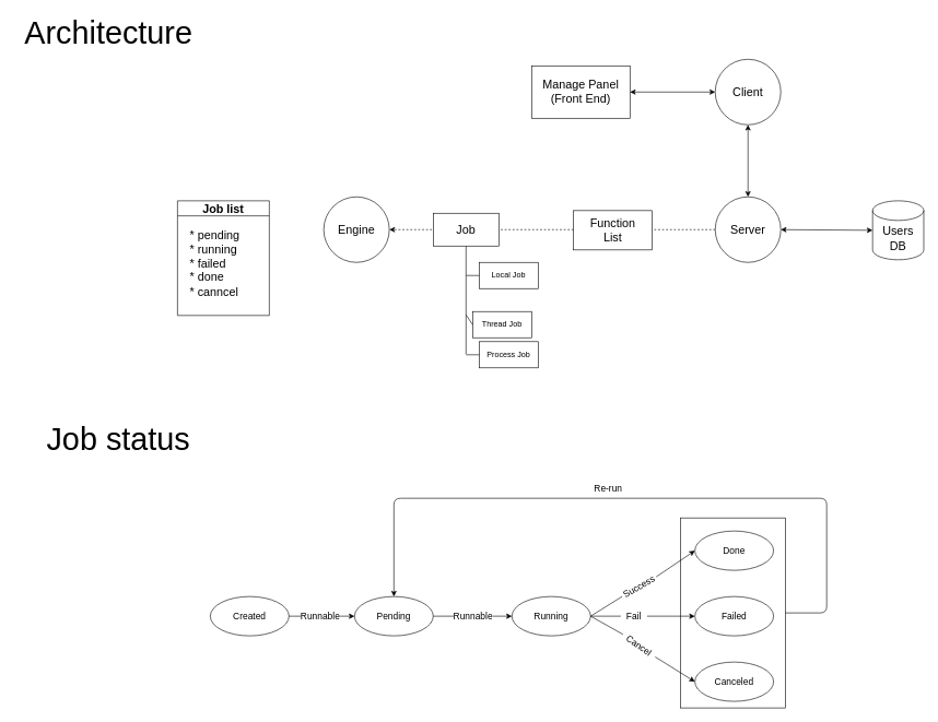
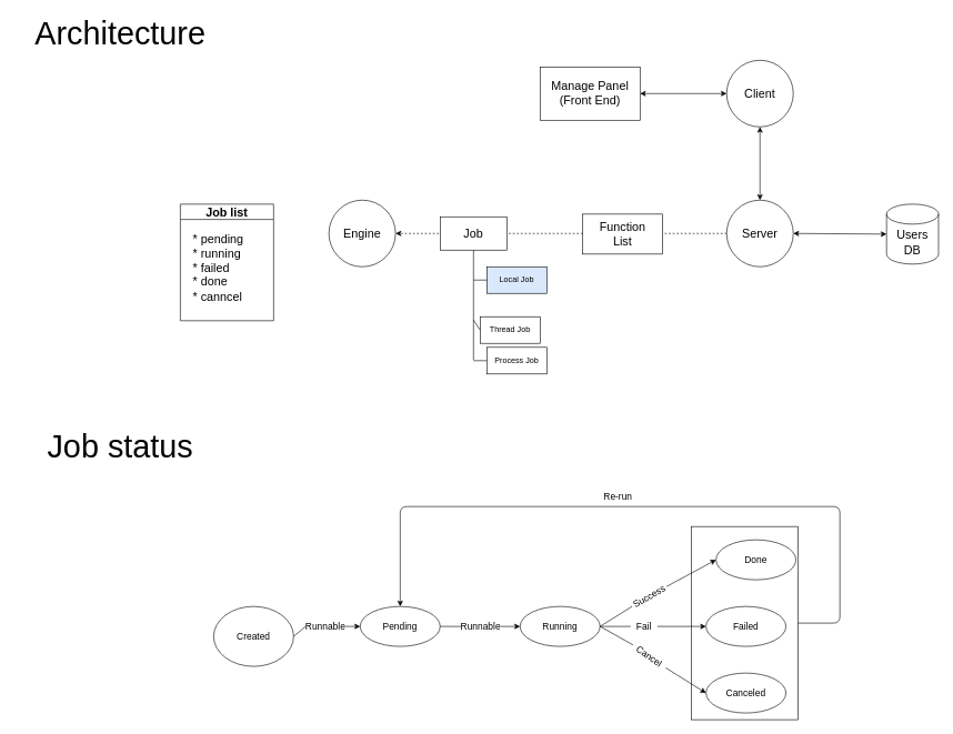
  <mxCell id="0" />
  <mxCell id="1" parent="0" />
  <mxCell id="2" value="&lt;font style=&quot;font-size: 18px&quot;&gt;Engine&lt;/font&gt;" style="ellipse;whiteSpace=wrap;html=1;aspect=fixed;" parent="1" vertex="1"><mxGeometry x="493" y="300" width="100" height="100" as="geometry" /></mxCell>
  <mxCell id="3" value="Job list" style="swimlane;fontSize=18;" parent="1" vertex="1"><mxGeometry x="270" y="306" width="140" height="175" as="geometry"><mxRectangle x="230" y="516" width="100" height="30" as="alternateBounds" /></mxGeometry></mxCell>
  <mxCell id="4" value="* pending&lt;br&gt;* running&lt;br&gt;* failed&lt;br&gt;* done&lt;br&gt;* canncel" style="text;html=1;align=left;verticalAlign=middle;resizable=0;points=[];autosize=1;strokeColor=none;fillColor=none;fontSize=18;" parent="3" vertex="1"><mxGeometry x="17" y="36" width="90" height="120" as="geometry" /></mxCell>
  <mxCell id="5" style="edgeStyle=none;html=1;exitX=0;exitY=0.5;exitDx=0;exitDy=0;entryX=1;entryY=0.5;entryDx=0;entryDy=0;fontSize=18;dashed=1;" parent="1" source="6" target="2" edge="1"><mxGeometry relative="1" as="geometry" /></mxCell>
  <mxCell id="6" value="Server" style="ellipse;whiteSpace=wrap;html=1;aspect=fixed;fontSize=18;" parent="1" vertex="1"><mxGeometry x="1090" y="300" width="100" height="100" as="geometry" /></mxCell>
  <mxCell id="7" value="" style="group" parent="1" vertex="1" connectable="0"><mxGeometry x="660" y="325" width="160" height="220" as="geometry" /></mxCell>
  <mxCell id="8" value="Thread Job" style="rounded=0;whiteSpace=wrap;html=1;" parent="7" vertex="1"><mxGeometry x="60" y="150" width="90" height="40" as="geometry" /></mxCell>
- <mxCell id="9" value="Local Job" style="rounded=0;whiteSpace=wrap;html=1;" parent="7" vertex="1"><mxGeometry x="70" y="75" width="90" height="40" as="geometry" /></mxCell>
+ <mxCell id="9" value="Local Job" style="rounded=0;whiteSpace=wrap;html=1;fillColor=#dae8fc;" parent="7" vertex="1"><mxGeometry x="70" y="75" width="90" height="40" as="geometry" /></mxCell>
  <mxCell id="10" value="Process&amp;nbsp;Job" style="rounded=0;whiteSpace=wrap;html=1;" parent="7" vertex="1"><mxGeometry x="70" y="196" width="90" height="40" as="geometry" /></mxCell>
  <mxCell id="11" value="" style="endArrow=none;html=1;entryX=0.5;entryY=1;entryDx=0;entryDy=0;" parent="7" target="15" edge="1"><mxGeometry width="50" height="50" relative="1" as="geometry"><mxPoint x="50" y="215" as="sourcePoint" /><mxPoint x="-80" y="30" as="targetPoint" /></mxGeometry></mxCell>
  <mxCell id="12" value="" style="endArrow=none;html=1;entryX=0;entryY=0.5;entryDx=0;entryDy=0;" parent="7" target="9" edge="1"><mxGeometry width="50" height="50" relative="1" as="geometry"><mxPoint x="50" y="95" as="sourcePoint" /><mxPoint x="-80" y="30" as="targetPoint" /></mxGeometry></mxCell>
  <mxCell id="13" value="" style="endArrow=none;html=1;entryX=0;entryY=0.5;entryDx=0;entryDy=0;" parent="7" target="8" edge="1"><mxGeometry width="50" height="50" relative="1" as="geometry"><mxPoint x="50" y="155" as="sourcePoint" /><mxPoint x="80" y="90" as="targetPoint" /></mxGeometry></mxCell>
  <mxCell id="14" value="" style="endArrow=none;html=1;entryX=0;entryY=0.5;entryDx=0;entryDy=0;" parent="7" target="10" edge="1"><mxGeometry width="50" height="50" relative="1" as="geometry"><mxPoint x="50" y="216" as="sourcePoint" /><mxPoint x="90" y="100" as="targetPoint" /></mxGeometry></mxCell>
  <mxCell id="15" value="&lt;font style=&quot;font-size: 18px&quot;&gt;Job&lt;/font&gt;" style="rounded=0;whiteSpace=wrap;html=1;" parent="7" vertex="1"><mxGeometry width="100" height="50" as="geometry" /></mxCell>
  <mxCell id="16" value="Client" style="ellipse;whiteSpace=wrap;html=1;aspect=fixed;fontSize=18;" parent="1" vertex="1"><mxGeometry x="1090" y="90" width="100" height="100" as="geometry" /></mxCell>
  <mxCell id="17" value="" style="endArrow=classic;startArrow=classic;html=1;fontSize=18;entryX=0.5;entryY=1;entryDx=0;entryDy=0;" parent="1" source="6" target="16" edge="1"><mxGeometry width="50" height="50" relative="1" as="geometry"><mxPoint x="1117" y="560" as="sourcePoint" /><mxPoint x="1167" y="510" as="targetPoint" /></mxGeometry></mxCell>
  <mxCell id="18" value="Manage Panel&lt;br&gt;(Front End)" style="rounded=0;whiteSpace=wrap;html=1;fontSize=18;" parent="1" vertex="1"><mxGeometry x="810" y="100" width="150" height="80" as="geometry" /></mxCell>
  <mxCell id="19" value="" style="endArrow=classic;startArrow=classic;html=1;fontSize=18;exitX=1;exitY=0.5;exitDx=0;exitDy=0;entryX=0;entryY=0.5;entryDx=0;entryDy=0;" parent="1" source="18" target="16" edge="1"><mxGeometry width="50" height="50" relative="1" as="geometry"><mxPoint x="827" y="210" as="sourcePoint" /><mxPoint x="877" y="160" as="targetPoint" /></mxGeometry></mxCell>
  <mxCell id="20" value="Users&lt;br&gt;DB" style="shape=cylinder3;whiteSpace=wrap;html=1;boundedLbl=1;backgroundOutline=1;size=15;fontSize=18;" parent="1" vertex="1"><mxGeometry x="1330" y="306" width="78" height="90" as="geometry" /></mxCell>
  <mxCell id="21" value="" style="endArrow=classic;startArrow=classic;html=1;fontSize=18;exitX=1;exitY=0.5;exitDx=0;exitDy=0;entryX=0;entryY=0.5;entryDx=0;entryDy=0;entryPerimeter=0;" parent="1" source="6" target="20" edge="1"><mxGeometry width="50" height="50" relative="1" as="geometry"><mxPoint x="1270" y="520" as="sourcePoint" /><mxPoint x="1320" y="470" as="targetPoint" /></mxGeometry></mxCell>
  <mxCell id="22" value="Function&lt;br&gt;List" style="rounded=0;whiteSpace=wrap;html=1;fontSize=18;" parent="1" vertex="1"><mxGeometry x="874" y="321" width="120" height="60" as="geometry" /></mxCell>
- <mxCell id="23" value="&lt;font style=&quot;font-size: 48px&quot;&gt;Architecture&lt;/font&gt;" style="text;html=1;strokeColor=none;fillColor=none;align=center;verticalAlign=middle;whiteSpace=wrap;rounded=0;" parent="1" vertex="1"><mxGeometry x="5" y="20" width="320" height="60" as="geometry" /></mxCell>
+ <mxCell id="23" value="&lt;font style=&quot;font-size: 48px&quot;&gt;Architecture&lt;/font&gt;" style="text;html=1;strokeColor=none;fillColor=none;align=center;verticalAlign=middle;whiteSpace=wrap;rounded=0;" parent="1" vertex="1"><mxGeometry x="20" y="20" width="320" height="60" as="geometry" /></mxCell>
  <mxCell id="24" value="&lt;font style=&quot;font-size: 48px&quot;&gt;Job status&lt;/font&gt;" style="text;html=1;strokeColor=none;fillColor=none;align=center;verticalAlign=middle;whiteSpace=wrap;rounded=0;" parent="1" vertex="1"><mxGeometry x="20" y="640" width="320" height="60" as="geometry" /></mxCell>
  <mxCell id="25" value="" style="rounded=0;whiteSpace=wrap;html=1;fontSize=14;" parent="1" vertex="1"><mxGeometry x="1037" y="790" width="160" height="290" as="geometry" /></mxCell>
  <mxCell id="26" value="&lt;font style=&quot;font-size: 14px&quot;&gt;Pending&lt;/font&gt;" style="ellipse;whiteSpace=wrap;html=1;fontSize=12;" parent="1" vertex="1"><mxGeometry x="540" y="910" width="120" height="60" as="geometry" /></mxCell>
  <mxCell id="27" style="edgeStyle=none;html=1;exitX=1;exitY=0.5;exitDx=0;exitDy=0;entryX=0.5;entryY=0;entryDx=0;entryDy=0;fontSize=14;" parent="1" source="25" target="26" edge="1"><mxGeometry relative="1" as="geometry"><Array as="points"><mxPoint x="1260" y="935" /><mxPoint x="1260" y="760" /><mxPoint x="930" y="760" /><mxPoint x="600" y="760" /></Array></mxGeometry></mxCell>
  <mxCell id="28" value="&lt;font style=&quot;font-size: 14px&quot;&gt;Running&lt;/font&gt;" style="ellipse;whiteSpace=wrap;html=1;fontSize=12;" parent="1" vertex="1"><mxGeometry x="780" y="910" width="120" height="60" as="geometry" /></mxCell>
  <mxCell id="29" style="edgeStyle=none;html=1;exitX=1;exitY=0.5;exitDx=0;exitDy=0;fontSize=14;startArrow=none;" parent="1" source="43" target="28" edge="1"><mxGeometry relative="1" as="geometry" /></mxCell>
- <mxCell id="30" value="&lt;font style=&quot;font-size: 14px&quot;&gt;Done&lt;/font&gt;" style="ellipse;whiteSpace=wrap;html=1;fontSize=12;" parent="1" vertex="1"><mxGeometry x="1059" y="810" width="120" height="60" as="geometry" /></mxCell>
+ <mxCell id="30" value="&lt;font style=&quot;font-size: 14px&quot;&gt;Done&lt;/font&gt;" style="ellipse;whiteSpace=wrap;html=1;fontSize=12;" parent="1" vertex="1"><mxGeometry x="1074" y="810" width="120" height="60" as="geometry" /></mxCell>
  <mxCell id="31" value="&lt;font style=&quot;font-size: 14px&quot;&gt;Failed&lt;/font&gt;" style="ellipse;whiteSpace=wrap;html=1;fontSize=12;" parent="1" vertex="1"><mxGeometry x="1059" y="910" width="120" height="60" as="geometry" /></mxCell>
  <mxCell id="32" value="&lt;font style=&quot;font-size: 14px&quot;&gt;Canceled&lt;/font&gt;" style="ellipse;whiteSpace=wrap;html=1;fontSize=12;" parent="1" vertex="1"><mxGeometry x="1059" y="1010" width="120" height="60" as="geometry" /></mxCell>
  <mxCell id="33" value="Re-run" style="text;html=1;strokeColor=none;fillColor=none;align=center;verticalAlign=middle;whiteSpace=wrap;rounded=0;fontSize=14;" parent="1" vertex="1"><mxGeometry x="897" y="730" width="60" height="30" as="geometry" /></mxCell>
  <mxCell id="34" value="Fail" style="text;html=1;strokeColor=none;fillColor=none;align=center;verticalAlign=middle;whiteSpace=wrap;rounded=0;fontSize=14;" parent="1" vertex="1"><mxGeometry x="946" y="925" width="40" height="30" as="geometry" /></mxCell>
  <mxCell id="35" style="edgeStyle=none;html=1;exitX=1;exitY=0.5;exitDx=0;exitDy=0;entryX=0;entryY=0.5;entryDx=0;entryDy=0;fontSize=14;startArrow=none;" parent="1" source="34" target="31" edge="1"><mxGeometry relative="1" as="geometry" /></mxCell>
  <mxCell id="36" value="" style="edgeStyle=none;html=1;exitX=1;exitY=0.5;exitDx=0;exitDy=0;entryX=0;entryY=0.5;entryDx=0;entryDy=0;fontSize=14;endArrow=none;" parent="1" source="28" target="34" edge="1"><mxGeometry relative="1" as="geometry"><mxPoint x="900" y="940" as="sourcePoint" /><mxPoint x="1059" y="940" as="targetPoint" /></mxGeometry></mxCell>
  <mxCell id="37" value="Success" style="text;html=1;strokeColor=none;fillColor=none;align=center;verticalAlign=middle;whiteSpace=wrap;rounded=0;fontSize=14;rotation=-30;" parent="1" vertex="1"><mxGeometry x="944" y="880" width="60" height="30" as="geometry" /></mxCell>
  <mxCell id="38" style="edgeStyle=none;html=1;exitX=1;exitY=0.5;exitDx=0;exitDy=0;entryX=0;entryY=0.5;entryDx=0;entryDy=0;fontSize=14;startArrow=none;" parent="1" source="37" target="30" edge="1"><mxGeometry relative="1" as="geometry" /></mxCell>
  <mxCell id="39" value="" style="edgeStyle=none;html=1;exitX=1;exitY=0.5;exitDx=0;exitDy=0;entryX=0;entryY=0.5;entryDx=0;entryDy=0;fontSize=14;endArrow=none;" parent="1" source="28" target="37" edge="1"><mxGeometry relative="1" as="geometry"><mxPoint x="900" y="940" as="sourcePoint" /><mxPoint x="1059" y="840" as="targetPoint" /></mxGeometry></mxCell>
  <mxCell id="40" value="Cancel" style="text;html=1;strokeColor=none;fillColor=none;align=center;verticalAlign=middle;whiteSpace=wrap;rounded=0;fontSize=14;rotation=35;" parent="1" vertex="1"><mxGeometry x="944" y="970" width="60" height="30" as="geometry" /></mxCell>
  <mxCell id="41" value="" style="edgeStyle=none;html=1;exitX=1;exitY=0.5;exitDx=0;exitDy=0;entryX=0;entryY=0.5;entryDx=0;entryDy=0;fontSize=14;endArrow=none;" parent="1" source="28" target="40" edge="1"><mxGeometry relative="1" as="geometry"><mxPoint x="900" y="940" as="sourcePoint" /><mxPoint x="1059" y="1040" as="targetPoint" /></mxGeometry></mxCell>
  <mxCell id="42" style="edgeStyle=none;html=1;exitX=1;exitY=0.5;exitDx=0;exitDy=0;entryX=0;entryY=0.5;entryDx=0;entryDy=0;fontSize=14;startArrow=none;" parent="1" source="40" target="32" edge="1"><mxGeometry relative="1" as="geometry" /></mxCell>
  <mxCell id="43" value="Runnable" style="text;html=1;strokeColor=none;fillColor=none;align=center;verticalAlign=middle;whiteSpace=wrap;rounded=0;fontSize=14;" parent="1" vertex="1"><mxGeometry x="691" y="925" width="60" height="30" as="geometry" /></mxCell>
  <mxCell id="44" value="" style="edgeStyle=none;html=1;exitX=1;exitY=0.5;exitDx=0;exitDy=0;fontSize=14;endArrow=none;" parent="1" source="26" target="43" edge="1"><mxGeometry relative="1" as="geometry"><mxPoint x="1220" y="1660" as="sourcePoint" /><mxPoint x="1340" y="1660" as="targetPoint" /></mxGeometry></mxCell>
  <mxCell id="45" style="edgeStyle=none;html=1;exitX=1;exitY=0.5;exitDx=0;exitDy=0;entryX=0;entryY=0.5;entryDx=0;entryDy=0;fontSize=14;startArrow=none;" parent="1" source="47" target="26" edge="1"><mxGeometry relative="1" as="geometry" /></mxCell>
- <mxCell id="46" value="&lt;font style=&quot;font-size: 14px&quot;&gt;Created&lt;/font&gt;" style="ellipse;whiteSpace=wrap;html=1;fontSize=12;" parent="1" vertex="1"><mxGeometry x="320" y="910" width="120" height="60" as="geometry" /></mxCell>
+ <mxCell id="46" value="&lt;font style=&quot;font-size: 14px&quot;&gt;Created&lt;/font&gt;" style="ellipse;whiteSpace=wrap;html=1;fontSize=12;" parent="1" vertex="1"><mxGeometry x="320" y="910" width="120" height="90" as="geometry" /></mxCell>
  <mxCell id="47" value="Runnable" style="text;html=1;strokeColor=none;fillColor=none;align=center;verticalAlign=middle;whiteSpace=wrap;rounded=0;fontSize=14;" parent="1" vertex="1"><mxGeometry x="458" y="925" width="60" height="30" as="geometry" /></mxCell>
  <mxCell id="48" value="" style="edgeStyle=none;html=1;exitX=1;exitY=0.5;exitDx=0;exitDy=0;entryX=0;entryY=0.5;entryDx=0;entryDy=0;fontSize=14;endArrow=none;" parent="1" source="46" target="47" edge="1"><mxGeometry relative="1" as="geometry"><mxPoint x="440" y="940" as="sourcePoint" /><mxPoint x="540" y="940" as="targetPoint" /></mxGeometry></mxCell>
